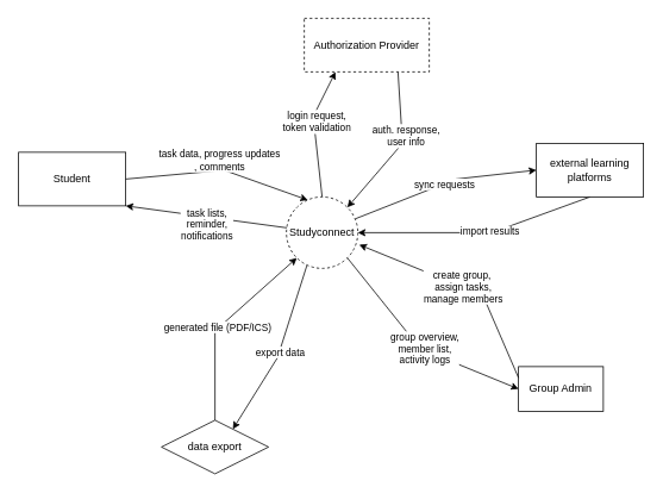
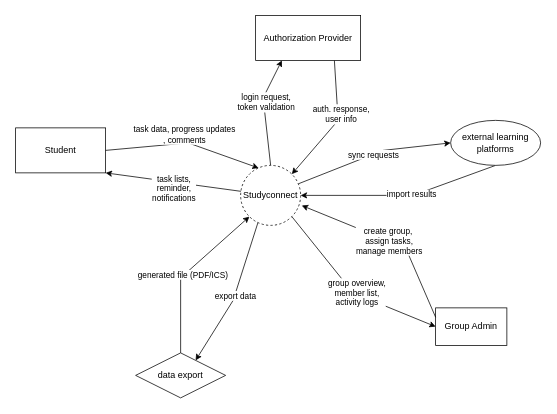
  <mxCell id="0" />
  <mxCell id="1" parent="0" />
  <mxCell id="2" style="rounded=0;orthogonalLoop=1;jettySize=auto;html=1;exitX=1;exitY=1;exitDx=0;exitDy=0;entryX=0;entryY=0.5;entryDx=0;entryDy=0;" edge="1" parent="1" source="6" target="19"><mxGeometry relative="1" as="geometry"><Array as="points"><mxPoint x="470" y="390" /></Array></mxGeometry></mxCell>
  <mxCell id="3" value="group overview,&lt;div&gt;member list,&lt;/div&gt;&lt;div&gt;activity logs&lt;/div&gt;" style="edgeLabel;html=1;align=center;verticalAlign=middle;resizable=0;points=[];" vertex="1" connectable="0" parent="2"><mxGeometry x="0.074" y="2" relative="1" as="geometry"><mxPoint as="offset" /></mxGeometry></mxCell>
  <mxCell id="4" style="rounded=0;orthogonalLoop=1;jettySize=auto;html=1;exitX=0.5;exitY=0;exitDx=0;exitDy=0;entryX=0.25;entryY=1;entryDx=0;entryDy=0;" edge="1" parent="1" source="6" target="13"><mxGeometry relative="1" as="geometry"><Array as="points"><mxPoint x="350" y="130" /></Array></mxGeometry></mxCell>
  <mxCell id="5" value="login request,&lt;div&gt;token validation&lt;/div&gt;" style="edgeLabel;html=1;align=center;verticalAlign=middle;resizable=0;points=[];" vertex="1" connectable="0" parent="4"><mxGeometry x="0.158" y="-3" relative="1" as="geometry"><mxPoint as="offset" /></mxGeometry></mxCell>
  <mxCell id="6" value="Studyconnect" style="ellipse;whiteSpace=wrap;html=1;aspect=fixed;dashed=1;" parent="1" vertex="1"><mxGeometry x="320" y="220" width="80" height="80" as="geometry" /></mxCell>
  <mxCell id="7" value="Student" style="rounded=0;whiteSpace=wrap;html=1;" parent="1" vertex="1"><mxGeometry x="20" y="170" width="120" height="60" as="geometry" /></mxCell>
  <mxCell id="8" style="rounded=0;orthogonalLoop=1;jettySize=auto;html=1;exitX=0.5;exitY=1;exitDx=0;exitDy=0;entryX=1;entryY=0.5;entryDx=0;entryDy=0;" edge="1" parent="1" source="10" target="6"><mxGeometry relative="1" as="geometry"><Array as="points"><mxPoint x="550" y="260" /></Array></mxGeometry></mxCell>
  <mxCell id="9" value="import results" style="edgeLabel;html=1;align=center;verticalAlign=middle;resizable=0;points=[];" vertex="1" connectable="0" parent="8"><mxGeometry x="-0.104" y="-2" relative="1" as="geometry"><mxPoint as="offset" /></mxGeometry></mxCell>
- <mxCell id="10" value="external learning platforms" style="rounded=0;whiteSpace=wrap;html=1;" parent="1" vertex="1"><mxGeometry x="600" y="160" width="120" height="60" as="geometry" /></mxCell>
+ <mxCell id="10" value="external learning platforms" style="ellipse;whiteSpace=wrap;html=1;" parent="1" vertex="1"><mxGeometry x="600" y="160" width="120" height="60" as="geometry" /></mxCell>
  <mxCell id="11" style="rounded=0;orthogonalLoop=1;jettySize=auto;html=1;exitX=0.75;exitY=1;exitDx=0;exitDy=0;entryX=1;entryY=0;entryDx=0;entryDy=0;" edge="1" parent="1" source="13" target="6"><mxGeometry relative="1" as="geometry"><Array as="points"><mxPoint x="450" y="160" /></Array></mxGeometry></mxCell>
  <mxCell id="12" value="auth. response,&lt;div&gt;user info&lt;/div&gt;" style="edgeLabel;html=1;align=center;verticalAlign=middle;resizable=0;points=[];" vertex="1" connectable="0" parent="11"><mxGeometry x="-0.178" y="5" relative="1" as="geometry"><mxPoint x="-1" as="offset" /></mxGeometry></mxCell>
- <mxCell id="13" value="Authorization Provider" style="rounded=0;whiteSpace=wrap;html=1;dashed=1;" parent="1" vertex="1"><mxGeometry x="340" y="20" width="140" height="60" as="geometry" /></mxCell>
+ <mxCell id="13" value="Authorization Provider" style="rounded=0;whiteSpace=wrap;html=1;" parent="1" vertex="1"><mxGeometry x="340" y="20" width="140" height="60" as="geometry" /></mxCell>
  <mxCell id="14" style="rounded=0;orthogonalLoop=1;jettySize=auto;html=1;exitX=0.5;exitY=0;exitDx=0;exitDy=0;entryX=0;entryY=1;entryDx=0;entryDy=0;" edge="1" parent="1" source="16" target="6"><mxGeometry relative="1" as="geometry"><Array as="points"><mxPoint x="240" y="370" /></Array></mxGeometry></mxCell>
  <mxCell id="15" value="generated file (PDF/ICS)" style="edgeLabel;html=1;align=center;verticalAlign=middle;resizable=0;points=[];" vertex="1" connectable="0" parent="14"><mxGeometry x="-0.058" y="2" relative="1" as="geometry"><mxPoint as="offset" /></mxGeometry></mxCell>
  <mxCell id="16" value="data export" style="rhombus;whiteSpace=wrap;html=1;" parent="1" vertex="1"><mxGeometry x="180" y="470" width="120" height="60" as="geometry" /></mxCell>
  <mxCell id="17" value="" style="endArrow=classic;html=1;rounded=0;exitX=1;exitY=0.5;exitDx=0;exitDy=0;entryX=0.3;entryY=0.044;entryDx=0;entryDy=0;entryPerimeter=0;" parent="1" source="7" target="6" edge="1"><mxGeometry relative="1" as="geometry"><mxPoint x="240" y="280" as="sourcePoint" /><mxPoint x="340" y="280" as="targetPoint" /><Array as="points"><mxPoint x="250" y="190" /></Array></mxGeometry></mxCell>
  <mxCell id="18" value="task data, progress updates&lt;div&gt;, comments&lt;/div&gt;" style="edgeLabel;resizable=0;html=1;;align=center;verticalAlign=middle;" parent="17" connectable="0" vertex="1"><mxGeometry relative="1" as="geometry"><mxPoint y="-12" as="offset" /></mxGeometry></mxCell>
  <mxCell id="19" value="Group Admin" style="rounded=0;whiteSpace=wrap;html=1;" parent="1" vertex="1"><mxGeometry x="580" y="410" width="95" height="50" as="geometry" /></mxCell>
  <mxCell id="20" value="c" style="endArrow=classic;html=1;rounded=0;entryX=1.019;entryY=0.669;entryDx=0;entryDy=0;entryPerimeter=0;exitX=0;exitY=0.25;exitDx=0;exitDy=0;" parent="1" source="19" target="6" edge="1"><mxGeometry relative="1" as="geometry"><mxPoint x="340" y="370" as="sourcePoint" /><mxPoint x="467" y="280" as="targetPoint" /><Array as="points"><mxPoint x="540" y="330" /></Array></mxGeometry></mxCell>
  <mxCell id="21" value="create group,&amp;nbsp;&lt;div&gt;assign tasks,&lt;div&gt;manage members&lt;/div&gt;&lt;/div&gt;" style="edgeLabel;resizable=0;html=1;;align=center;verticalAlign=middle;" parent="20" connectable="0" vertex="1"><mxGeometry relative="1" as="geometry" /></mxCell>
  <mxCell id="22" value="" style="endArrow=classic;html=1;rounded=0;entryX=1;entryY=1;entryDx=0;entryDy=0;" parent="1" source="6" target="7" edge="1"><mxGeometry relative="1" as="geometry"><mxPoint x="90" y="320" as="sourcePoint" /><mxPoint x="190" y="320" as="targetPoint" /></mxGeometry></mxCell>
  <mxCell id="23" value="task lists,&lt;div&gt;reminder,&lt;/div&gt;&lt;div&gt;notifications&lt;/div&gt;" style="edgeLabel;resizable=0;html=1;;align=center;verticalAlign=middle;" parent="22" connectable="0" vertex="1"><mxGeometry relative="1" as="geometry"><mxPoint y="8" as="offset" /></mxGeometry></mxCell>
  <mxCell id="24" value="" style="endArrow=classic;html=1;rounded=0;exitX=0.288;exitY=0.956;exitDx=0;exitDy=0;exitPerimeter=0;entryX=0.75;entryY=0;entryDx=0;entryDy=0;" parent="1" source="6" target="16" edge="1"><mxGeometry relative="1" as="geometry"><mxPoint x="210" y="400" as="sourcePoint" /><mxPoint x="310" y="400" as="targetPoint" /><Array as="points"><mxPoint x="310" y="400" /></Array></mxGeometry></mxCell>
  <mxCell id="25" value="export data" style="edgeLabel;resizable=0;html=1;;align=center;verticalAlign=middle;" parent="24" connectable="0" vertex="1"><mxGeometry relative="1" as="geometry" /></mxCell>
  <mxCell id="26" value="" style="endArrow=classic;html=1;rounded=0;exitX=0.968;exitY=0.305;exitDx=0;exitDy=0;exitPerimeter=0;entryX=0;entryY=0.5;entryDx=0;entryDy=0;" edge="1" parent="1" source="6" target="10"><mxGeometry relative="1" as="geometry"><mxPoint x="503" y="390" as="sourcePoint" /><mxPoint x="340" y="559" as="targetPoint" /><Array as="points"><mxPoint x="510" y="200" /></Array></mxGeometry></mxCell>
  <mxCell id="27" value="sync requests" style="edgeLabel;resizable=0;html=1;;align=center;verticalAlign=middle;" connectable="0" vertex="1" parent="26"><mxGeometry relative="1" as="geometry" /></mxCell>
